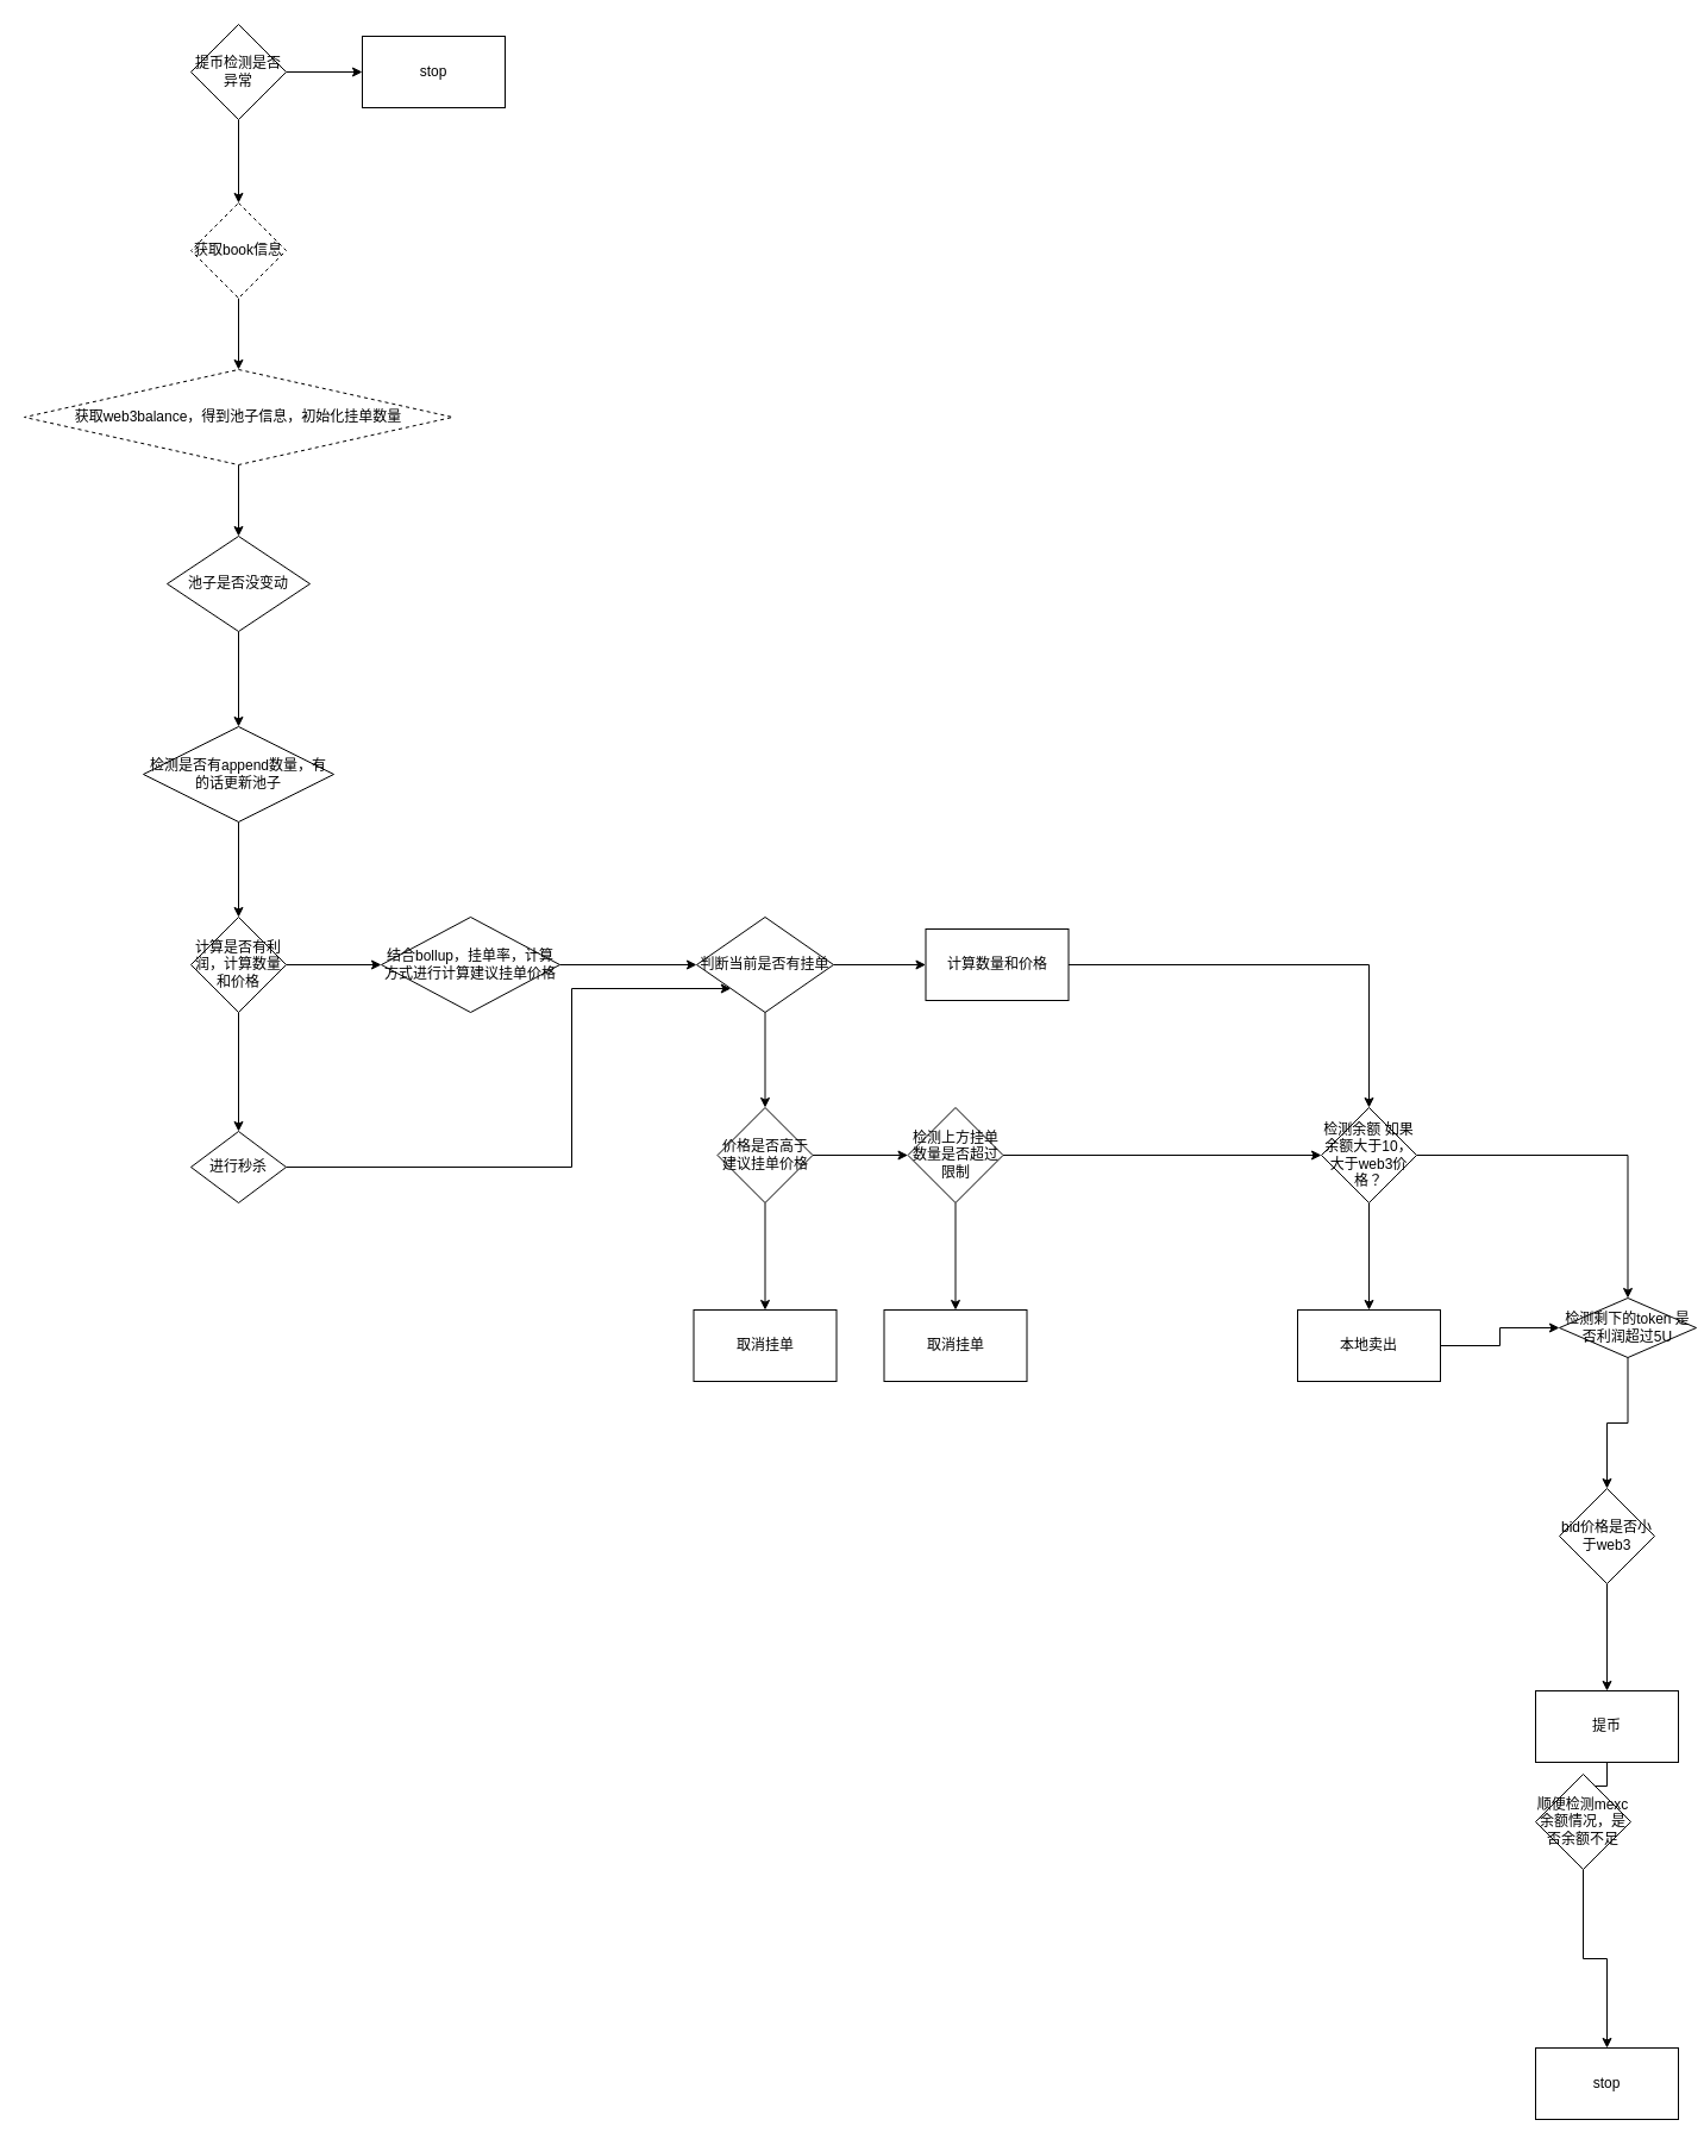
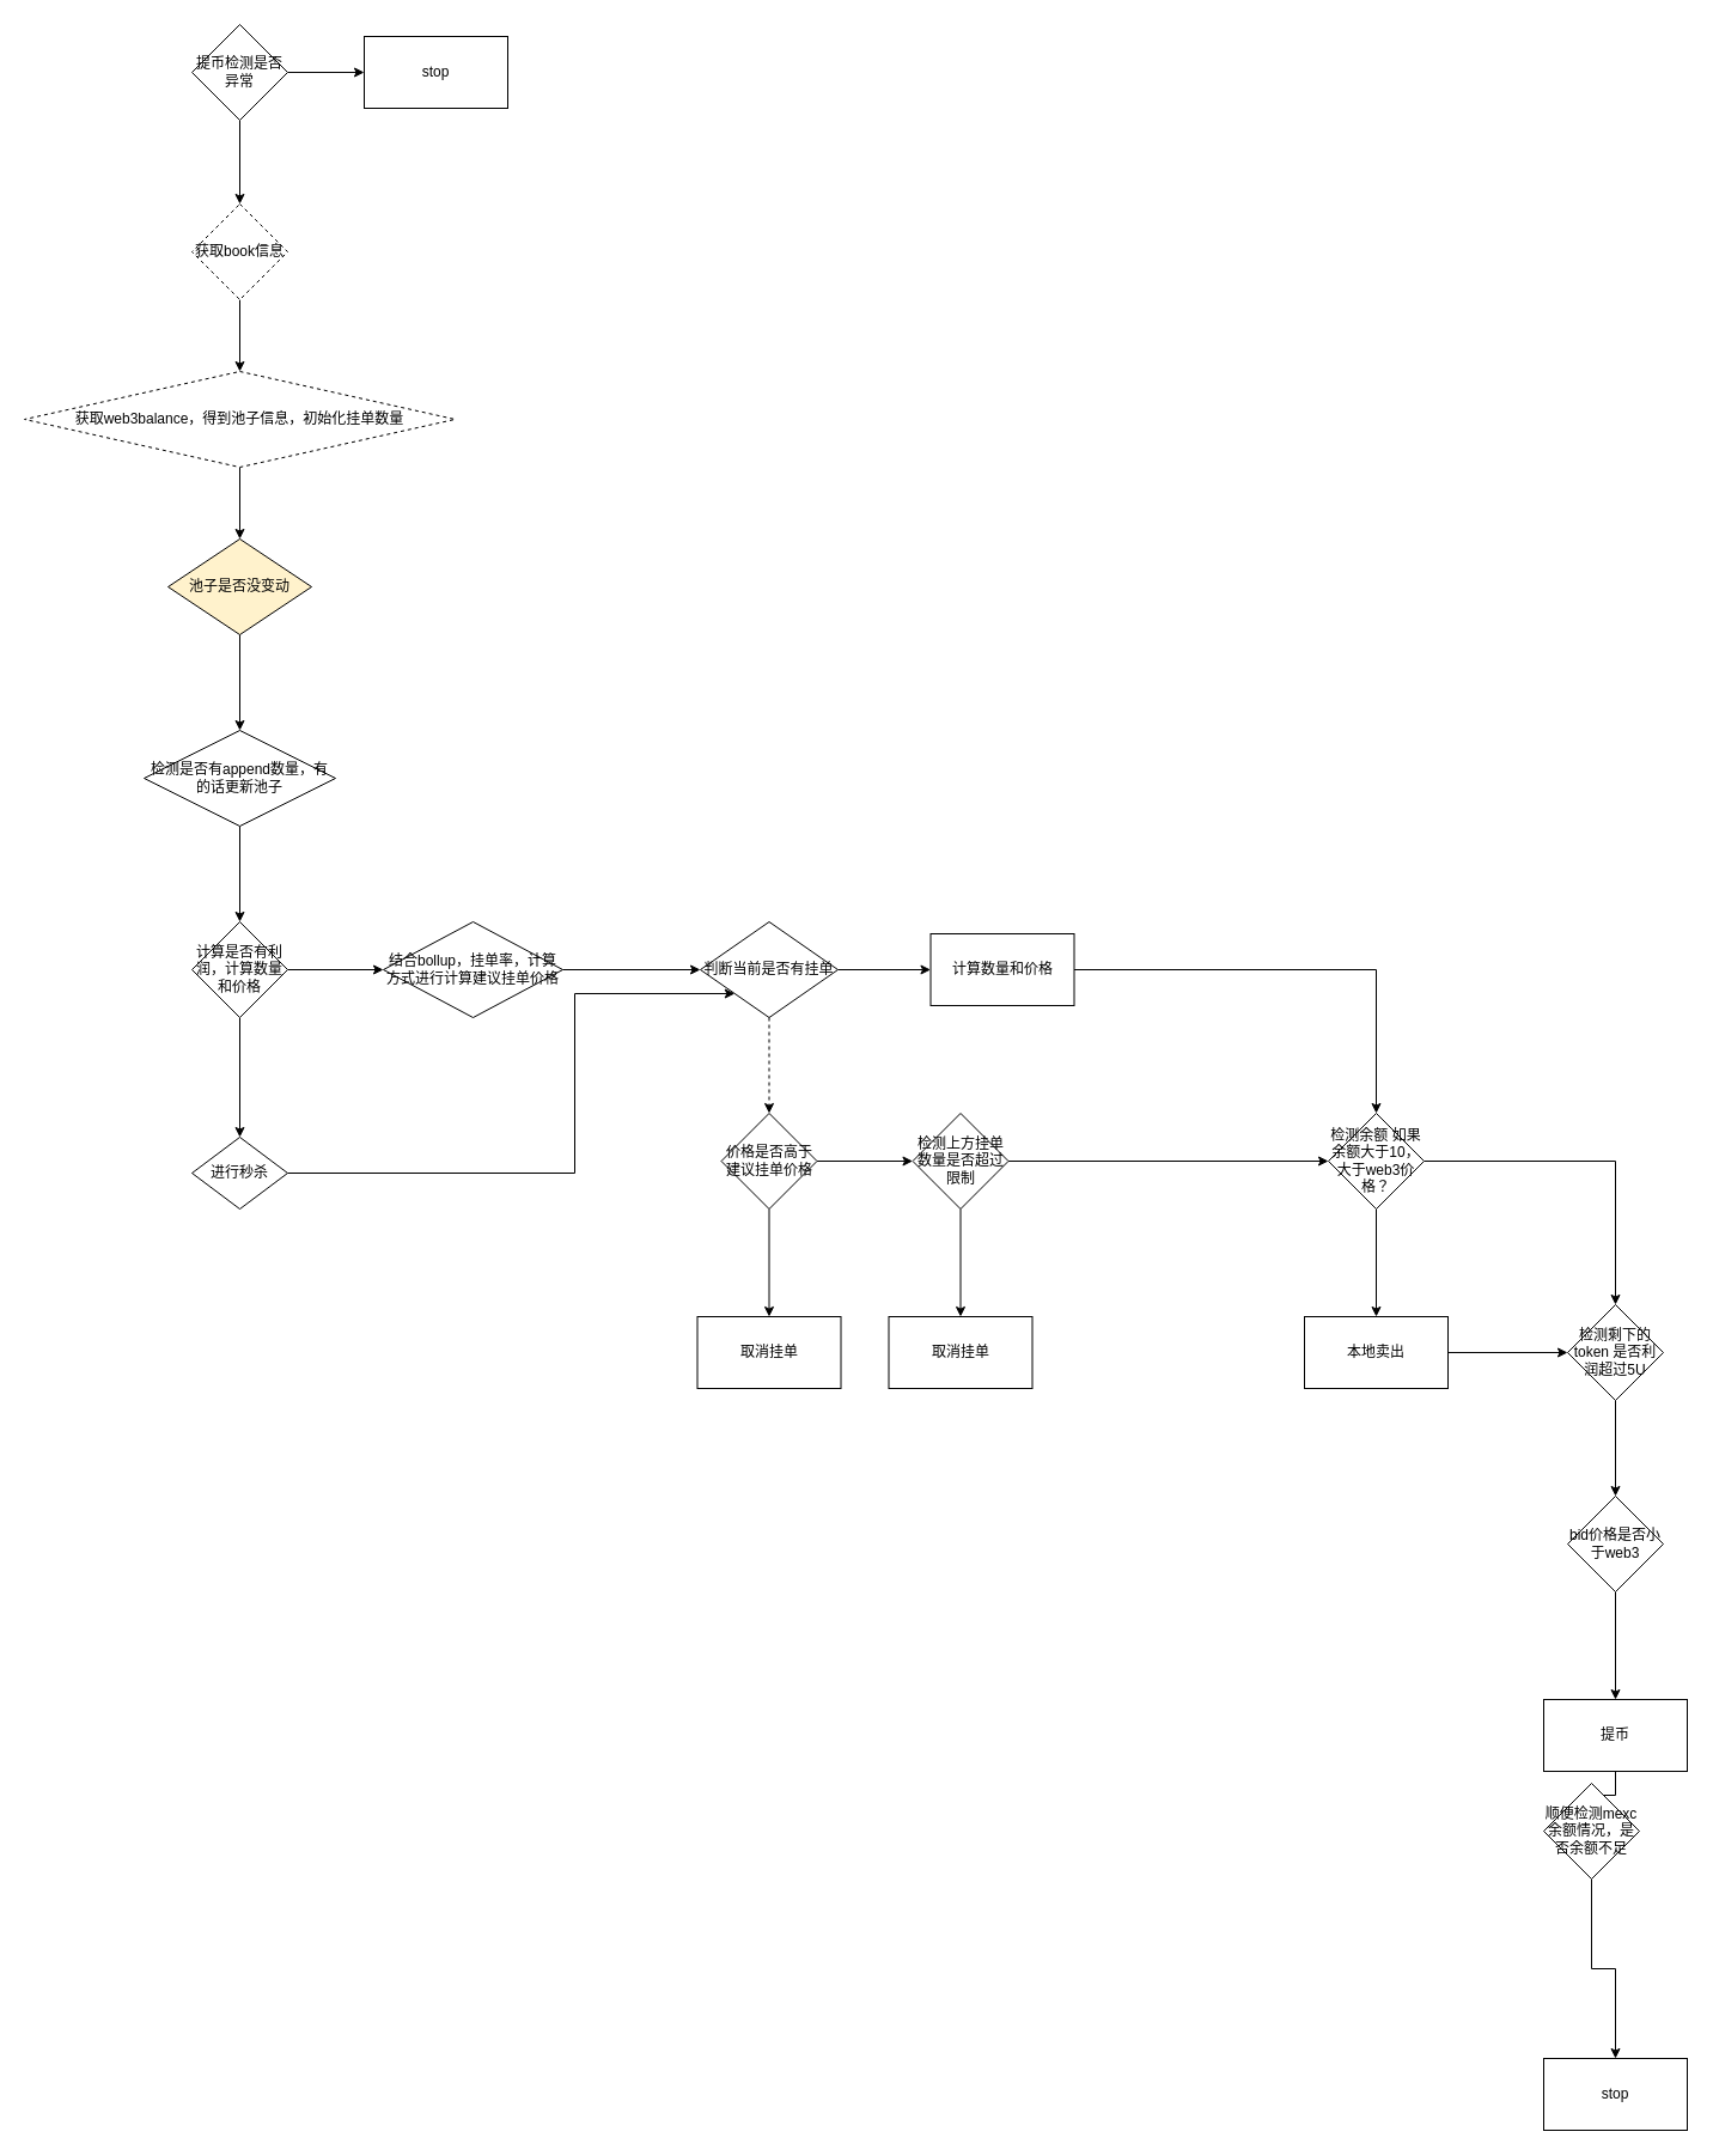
  <mxCell id="0" />
  <mxCell id="1" parent="0" />
  <mxCell id="2" style="edgeStyle=orthogonalEdgeStyle;rounded=0;orthogonalLoop=1;jettySize=auto;html=1;exitX=0.5;exitY=1;exitDx=0;exitDy=0;entryX=0.5;entryY=0;entryDx=0;entryDy=0;" edge="1" parent="1" source="4" target="6"><mxGeometry relative="1" as="geometry" /></mxCell>
  <mxCell id="3" style="edgeStyle=orthogonalEdgeStyle;rounded=0;orthogonalLoop=1;jettySize=auto;html=1;exitX=1;exitY=0.5;exitDx=0;exitDy=0;entryX=0;entryY=0.5;entryDx=0;entryDy=0;" edge="1" parent="1" source="4" target="7"><mxGeometry relative="1" as="geometry" /></mxCell>
  <mxCell id="4" value="提币检测是否异常" style="rhombus;whiteSpace=wrap;html=1;" vertex="1" parent="1"><mxGeometry x="160" y="20" width="80" height="80" as="geometry" /></mxCell>
  <mxCell id="5" style="edgeStyle=orthogonalEdgeStyle;rounded=0;orthogonalLoop=1;jettySize=auto;html=1;exitX=0.5;exitY=1;exitDx=0;exitDy=0;entryX=0.5;entryY=0;entryDx=0;entryDy=0;" edge="1" parent="1" source="6" target="9"><mxGeometry relative="1" as="geometry" /></mxCell>
  <mxCell id="6" value="获取book信息" style="rhombus;whiteSpace=wrap;html=1;dashed=1;" vertex="1" parent="1"><mxGeometry x="160" y="170" width="80" height="80" as="geometry" /></mxCell>
  <mxCell id="7" value="stop" style="rounded=0;whiteSpace=wrap;html=1;" vertex="1" parent="1"><mxGeometry x="304" y="30" width="120" height="60" as="geometry" /></mxCell>
  <mxCell id="8" style="edgeStyle=orthogonalEdgeStyle;rounded=0;orthogonalLoop=1;jettySize=auto;html=1;exitX=0.5;exitY=1;exitDx=0;exitDy=0;entryX=0.5;entryY=0;entryDx=0;entryDy=0;" edge="1" parent="1" source="9" target="11"><mxGeometry relative="1" as="geometry" /></mxCell>
  <mxCell id="9" value="获取web3balance，得到池子信息，初始化挂单数量" style="rhombus;whiteSpace=wrap;html=1;dashed=1;" vertex="1" parent="1"><mxGeometry x="20" y="310" width="360" height="80" as="geometry" /></mxCell>
  <mxCell id="10" value="" style="edgeStyle=orthogonalEdgeStyle;rounded=0;orthogonalLoop=1;jettySize=auto;html=1;" edge="1" parent="1" source="11" target="13"><mxGeometry relative="1" as="geometry" /></mxCell>
- <mxCell id="11" value="池子是否没变动" style="rhombus;whiteSpace=wrap;html=1;" vertex="1" parent="1"><mxGeometry x="140" y="450" width="120" height="80" as="geometry" /></mxCell>
+ <mxCell id="11" value="池子是否没变动" style="rhombus;whiteSpace=wrap;html=1;fillColor=#fff2cc;" vertex="1" parent="1"><mxGeometry x="140" y="450" width="120" height="80" as="geometry" /></mxCell>
  <mxCell id="12" value="" style="edgeStyle=orthogonalEdgeStyle;rounded=0;orthogonalLoop=1;jettySize=auto;html=1;" edge="1" parent="1" source="13" target="16"><mxGeometry relative="1" as="geometry" /></mxCell>
  <mxCell id="13" value="检测是否有append数量，有的话更新池子" style="rhombus;whiteSpace=wrap;html=1;" vertex="1" parent="1"><mxGeometry x="120" y="610" width="160" height="80" as="geometry" /></mxCell>
  <mxCell id="14" style="edgeStyle=orthogonalEdgeStyle;rounded=0;orthogonalLoop=1;jettySize=auto;html=1;exitX=0.5;exitY=1;exitDx=0;exitDy=0;entryX=0.5;entryY=0;entryDx=0;entryDy=0;" edge="1" parent="1" source="16" target="18"><mxGeometry relative="1" as="geometry"><mxPoint x="200" y="920" as="targetPoint" /></mxGeometry></mxCell>
  <mxCell id="15" value="" style="edgeStyle=orthogonalEdgeStyle;rounded=0;orthogonalLoop=1;jettySize=auto;html=1;" edge="1" parent="1" source="16" target="20"><mxGeometry relative="1" as="geometry" /></mxCell>
  <mxCell id="16" value="计算是否有利润，计算数量和价格" style="rhombus;whiteSpace=wrap;html=1;" vertex="1" parent="1"><mxGeometry x="160" y="770" width="80" height="80" as="geometry" /></mxCell>
  <mxCell id="17" style="edgeStyle=orthogonalEdgeStyle;rounded=0;orthogonalLoop=1;jettySize=auto;html=1;exitX=1;exitY=0.5;exitDx=0;exitDy=0;entryX=0;entryY=1;entryDx=0;entryDy=0;" edge="1" parent="1" source="18" target="23"><mxGeometry relative="1" as="geometry"><Array as="points"><mxPoint x="480" y="980" /><mxPoint x="480" y="830" /></Array></mxGeometry></mxCell>
  <mxCell id="18" value="进行秒杀" style="rhombus;whiteSpace=wrap;html=1;" vertex="1" parent="1"><mxGeometry x="160" y="950" width="80" height="60" as="geometry" /></mxCell>
  <mxCell id="19" value="" style="edgeStyle=orthogonalEdgeStyle;rounded=0;orthogonalLoop=1;jettySize=auto;html=1;" edge="1" parent="1" source="20" target="23"><mxGeometry relative="1" as="geometry" /></mxCell>
  <mxCell id="20" value="结合bollup，挂单率，计算方式进行计算建议挂单价格" style="rhombus;whiteSpace=wrap;html=1;" vertex="1" parent="1"><mxGeometry x="320" y="770" width="150" height="80" as="geometry" /></mxCell>
- <mxCell id="21" value="" style="edgeStyle=orthogonalEdgeStyle;rounded=0;orthogonalLoop=1;jettySize=auto;html=1;" edge="1" parent="1" source="23" target="26"><mxGeometry relative="1" as="geometry" /></mxCell>
+ <mxCell id="21" value="" style="edgeStyle=orthogonalEdgeStyle;rounded=0;orthogonalLoop=1;jettySize=auto;html=1;dashed=1;" edge="1" parent="1" source="23" target="26"><mxGeometry relative="1" as="geometry" /></mxCell>
  <mxCell id="22" value="" style="edgeStyle=orthogonalEdgeStyle;rounded=0;orthogonalLoop=1;jettySize=auto;html=1;" edge="1" parent="1" source="23" target="33"><mxGeometry relative="1" as="geometry" /></mxCell>
  <mxCell id="23" value="判断当前是否有挂单" style="rhombus;whiteSpace=wrap;html=1;" vertex="1" parent="1"><mxGeometry x="585" y="770" width="115" height="80" as="geometry" /></mxCell>
  <mxCell id="24" value="" style="edgeStyle=orthogonalEdgeStyle;rounded=0;orthogonalLoop=1;jettySize=auto;html=1;" edge="1" parent="1" source="26" target="27"><mxGeometry relative="1" as="geometry" /></mxCell>
  <mxCell id="25" value="" style="edgeStyle=orthogonalEdgeStyle;rounded=0;orthogonalLoop=1;jettySize=auto;html=1;" edge="1" parent="1" source="26" target="30"><mxGeometry relative="1" as="geometry" /></mxCell>
  <mxCell id="26" value="价格是否高于建议挂单价格" style="rhombus;whiteSpace=wrap;html=1;" vertex="1" parent="1"><mxGeometry x="602.5" y="930" width="80" height="80" as="geometry" /></mxCell>
  <mxCell id="27" value="取消挂单" style="whiteSpace=wrap;html=1;" vertex="1" parent="1"><mxGeometry x="582.5" y="1100" width="120" height="60" as="geometry" /></mxCell>
  <mxCell id="28" value="" style="edgeStyle=orthogonalEdgeStyle;rounded=0;orthogonalLoop=1;jettySize=auto;html=1;" edge="1" parent="1" source="30" target="31"><mxGeometry relative="1" as="geometry" /></mxCell>
  <mxCell id="29" value="" style="edgeStyle=orthogonalEdgeStyle;rounded=0;orthogonalLoop=1;jettySize=auto;html=1;" edge="1" parent="1" source="30" target="36"><mxGeometry relative="1" as="geometry" /></mxCell>
  <mxCell id="30" value="检测上方挂单数量是否超过限制" style="rhombus;whiteSpace=wrap;html=1;" vertex="1" parent="1"><mxGeometry x="762.5" y="930" width="80" height="80" as="geometry" /></mxCell>
  <mxCell id="31" value="取消挂单" style="whiteSpace=wrap;html=1;" vertex="1" parent="1"><mxGeometry x="742.5" y="1100" width="120" height="60" as="geometry" /></mxCell>
  <mxCell id="32" style="edgeStyle=orthogonalEdgeStyle;rounded=0;orthogonalLoop=1;jettySize=auto;html=1;exitX=1;exitY=0.5;exitDx=0;exitDy=0;entryX=0.5;entryY=0;entryDx=0;entryDy=0;" edge="1" parent="1" source="33" target="36"><mxGeometry relative="1" as="geometry" /></mxCell>
  <mxCell id="33" value="计算数量和价格" style="whiteSpace=wrap;html=1;" vertex="1" parent="1"><mxGeometry x="777.5" y="780" width="120" height="60" as="geometry" /></mxCell>
  <mxCell id="34" value="" style="edgeStyle=orthogonalEdgeStyle;rounded=0;orthogonalLoop=1;jettySize=auto;html=1;" edge="1" parent="1" source="36" target="38"><mxGeometry relative="1" as="geometry" /></mxCell>
  <mxCell id="35" style="edgeStyle=orthogonalEdgeStyle;rounded=0;orthogonalLoop=1;jettySize=auto;html=1;exitX=1;exitY=0.5;exitDx=0;exitDy=0;entryX=0.5;entryY=0;entryDx=0;entryDy=0;" edge="1" parent="1" source="36" target="40"><mxGeometry relative="1" as="geometry" /></mxCell>
  <mxCell id="36" value="检测余额 如果余额大于10，大于web3价格？" style="rhombus;whiteSpace=wrap;html=1;" vertex="1" parent="1"><mxGeometry x="1110" y="930" width="80" height="80" as="geometry" /></mxCell>
  <mxCell id="37" value="" style="edgeStyle=orthogonalEdgeStyle;rounded=0;orthogonalLoop=1;jettySize=auto;html=1;" edge="1" parent="1" source="38" target="40"><mxGeometry relative="1" as="geometry" /></mxCell>
  <mxCell id="38" value="本地卖出" style="whiteSpace=wrap;html=1;" vertex="1" parent="1"><mxGeometry x="1090" y="1100" width="120" height="60" as="geometry" /></mxCell>
  <mxCell id="39" value="" style="edgeStyle=orthogonalEdgeStyle;rounded=0;orthogonalLoop=1;jettySize=auto;html=1;" edge="1" parent="1" source="40" target="42"><mxGeometry relative="1" as="geometry" /></mxCell>
- <mxCell id="40" value="检测剩下的token 是否利润超过5U" style="rhombus;whiteSpace=wrap;html=1;" vertex="1" parent="1"><mxGeometry x="1310" y="1090" width="115" height="50" as="geometry" /></mxCell>
+ <mxCell id="40" value="检测剩下的token 是否利润超过5U" style="rhombus;whiteSpace=wrap;html=1;" vertex="1" parent="1"><mxGeometry x="1310" y="1090" width="80" height="80" as="geometry" /></mxCell>
  <mxCell id="41" value="" style="edgeStyle=orthogonalEdgeStyle;rounded=0;orthogonalLoop=1;jettySize=auto;html=1;" edge="1" parent="1" source="42" target="44"><mxGeometry relative="1" as="geometry" /></mxCell>
  <mxCell id="42" value="bid价格是否小于web3" style="rhombus;whiteSpace=wrap;html=1;" vertex="1" parent="1"><mxGeometry x="1310" y="1250" width="80" height="80" as="geometry" /></mxCell>
  <mxCell id="43" value="" style="edgeStyle=orthogonalEdgeStyle;rounded=0;orthogonalLoop=1;jettySize=auto;html=1;" edge="1" parent="1" source="44" target="46"><mxGeometry relative="1" as="geometry" /></mxCell>
  <mxCell id="44" value="提币" style="whiteSpace=wrap;html=1;" vertex="1" parent="1"><mxGeometry x="1290" y="1420" width="120" height="60" as="geometry" /></mxCell>
  <mxCell id="45" value="" style="edgeStyle=orthogonalEdgeStyle;rounded=0;orthogonalLoop=1;jettySize=auto;html=1;" edge="1" parent="1" source="46" target="47"><mxGeometry relative="1" as="geometry" /></mxCell>
  <mxCell id="46" value="顺便检测mexc余额情况，是否余额不足" style="rhombus;whiteSpace=wrap;html=1;" vertex="1" parent="1"><mxGeometry x="1290" y="1490" width="80" height="80" as="geometry" /></mxCell>
  <mxCell id="47" value="stop" style="whiteSpace=wrap;html=1;" vertex="1" parent="1"><mxGeometry x="1290" y="1720" width="120" height="60" as="geometry" /></mxCell>
